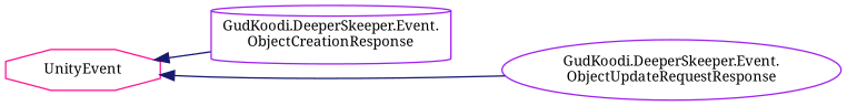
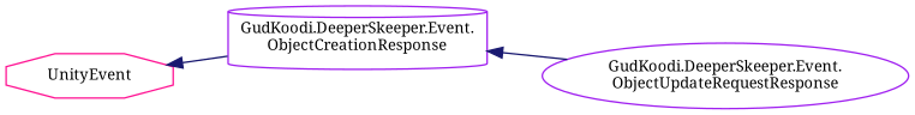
  digraph {
    fontname="Noto Serif"
    rankdir=LR
    node [color=purple fillcolor=white fontname="Noto Serif" fontsize=10 style=filled]
    edge [color=midnightblue dir=back fontname="Noto Serif" fontsize=10 labelfontname=Helvetica labelfontsize=10 style=solid]
    n1 [color=deeppink height=0.2 label=UnityEvent shape=octagon width=0.4]
    n2 [height=0.2 label="GudKoodi.DeeperSkeeper.Event.\lObjectCreationResponse" shape=cylinder width=0.4]
    n3 [height=0.2 label="GudKoodi.DeeperSkeeper.Event.\lObjectUpdateRequestResponse" shape=ellipse width=0.4]
    n1 -> n2
-   n1 -> n3
+   n2 -> n3
  }
